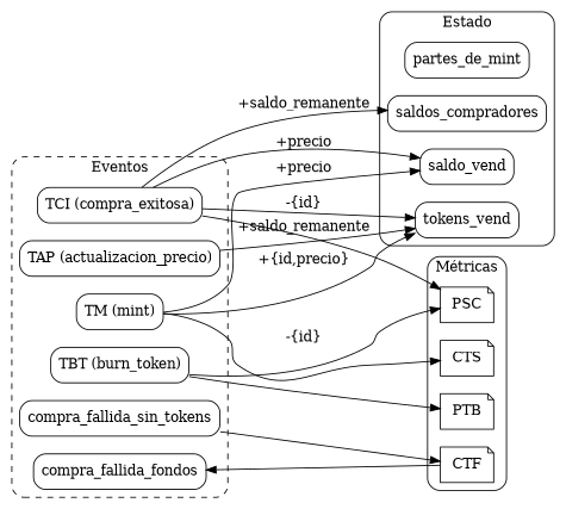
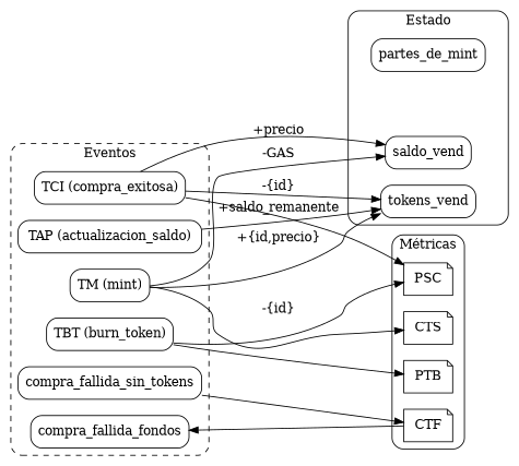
  digraph {
    rankdir=LR
    node [shape=rect style=rounded]
    n1 [label=partes_de_mint]
    n2 [label=tokens_vend]
    n3 [label=saldo_vend]
-   n4 [label=saldos_compradores]
    n5 [label="TM (mint)"]
    n6 [label="TCI (compra_exitosa)"]
    n7 [label=compra_fallida_fondos]
    n8 [label=compra_fallida_sin_tokens]
    n9 [label="TBT (burn_token)"]
-   n10 [label="TAP (actualizacion_precio)"]
+   n10 [label="TAP (actualizacion_saldo)"]
    n11 [label=CTS shape=note]
    n12 [label=PTB shape=note]
    n13 [label=PSC shape=note]
    n14 [label=CTF shape=note]
    subgraph cluster_1 {
      label=Estado
      style=rounded
      n1
      n2
      n3
-     n4
    }
    subgraph cluster_2 {
      label=Eventos
      style="dashed,rounded"
      n5
      n6
      n7
      n8
      n9
      n10
    }
    subgraph cluster_3 {
      label="Métricas"
      style=rounded
      n11
      n12
      n13
      n14
    }
    n5 -> n2 [label="+{id,precio}"]
-   n5 -> n3 [label="+precio"]
+   n5 -> n3 [label="-GAS"]
    n5 -> n11
    n6 -> n2 [label="-{id}"]
    n6 -> n3 [label="+precio"]
-   n6 -> n4 [label="+saldo_remanente"]
    n6 -> n13
    n8 -> n14
    n9 -> n12
    n9 -> n13 [label="-{id}"]
    n10 -> n2 [label="+saldo_remanente"]
    n14 -> n7
  }
